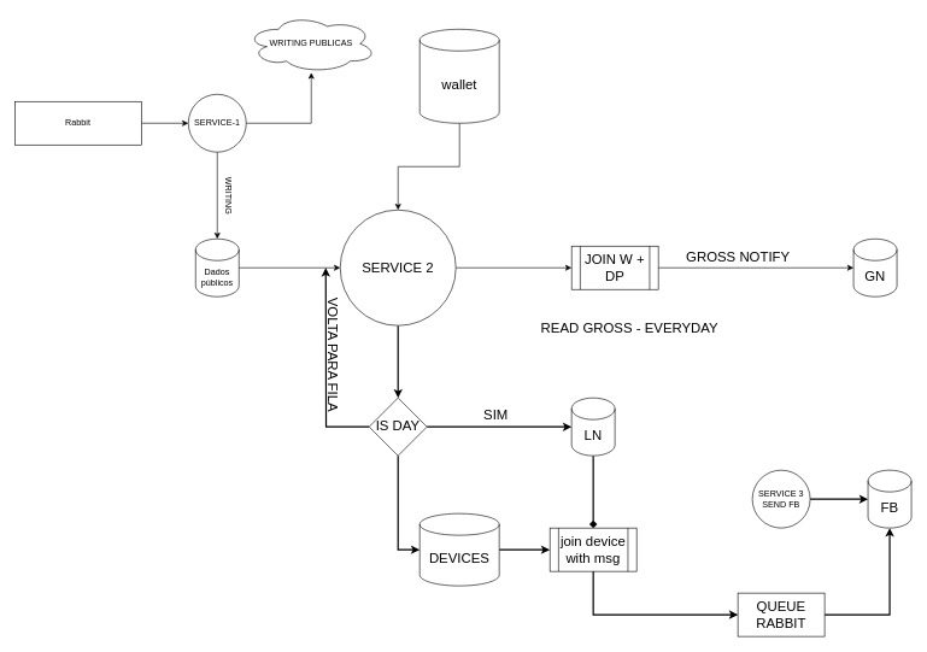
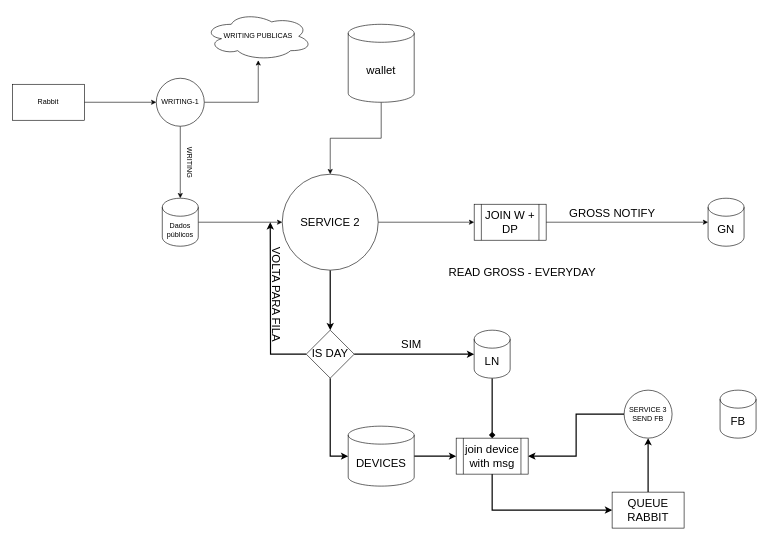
  <mxCell id="0" />
  <mxCell id="1" parent="0" />
  <mxCell id="2" style="edgeStyle=orthogonalEdgeStyle;rounded=0;orthogonalLoop=1;jettySize=auto;html=1;exitX=1;exitY=0.5;exitDx=0;exitDy=0;" parent="1" source="3" target="8" edge="1"><mxGeometry relative="1" as="geometry" /></mxCell>
- <mxCell id="3" value="Rabbit" style="rounded=0;whiteSpace=wrap;html=1;" parent="1" vertex="1"><mxGeometry x="20" y="140" width="175" height="60" as="geometry" /></mxCell>
- <mxCell id="4" style="edgeStyle=orthogonalEdgeStyle;rounded=0;orthogonalLoop=1;jettySize=auto;html=1;fontSize=19;strokeWidth=2;" parent="1" source="5" target="32" edge="1"><mxGeometry relative="1" as="geometry" /></mxCell>
+ <mxCell id="3" value="Rabbit" style="rounded=0;whiteSpace=wrap;html=1;" parent="1" vertex="1"><mxGeometry y="140" width="120" height="60" as="geometry" x="20" /></mxCell>
+ <mxCell id="4" style="edgeStyle=orthogonalEdgeStyle;rounded=0;orthogonalLoop=1;jettySize=auto;html=1;fontSize=19;strokeWidth=2;" parent="1" source="5" target="37" edge="1"><mxGeometry relative="1" as="geometry" /></mxCell>
  <mxCell id="5" value="SERVICE 3&lt;br&gt;SEND FB" style="ellipse;whiteSpace=wrap;html=1;aspect=fixed;" parent="1" vertex="1"><mxGeometry x="1040" y="650" width="80" height="80" as="geometry" /></mxCell>
  <mxCell id="6" style="edgeStyle=orthogonalEdgeStyle;rounded=0;orthogonalLoop=1;jettySize=auto;html=1;exitX=1;exitY=0.5;exitDx=0;exitDy=0;" parent="1" source="8" target="9" edge="1"><mxGeometry relative="1" as="geometry" /></mxCell>
  <mxCell id="7" style="edgeStyle=orthogonalEdgeStyle;rounded=0;orthogonalLoop=1;jettySize=auto;html=1;exitX=0.5;exitY=1;exitDx=0;exitDy=0;" parent="1" source="8" target="11" edge="1"><mxGeometry relative="1" as="geometry" /></mxCell>
- <mxCell id="8" value="SERVICE-1" style="ellipse;whiteSpace=wrap;html=1;aspect=fixed;" parent="1" vertex="1"><mxGeometry x="260" y="130" width="80" height="80" as="geometry" /></mxCell>
+ <mxCell id="8" value="WRITING-1" style="ellipse;whiteSpace=wrap;html=1;aspect=fixed;" parent="1" vertex="1"><mxGeometry x="260" y="130" width="80" height="80" as="geometry" /></mxCell>
  <mxCell id="9" value="WRITING PUBLICAS" style="ellipse;shape=cloud;whiteSpace=wrap;html=1;" parent="1" vertex="1"><mxGeometry x="340" y="20" width="180" height="80" as="geometry" /></mxCell>
  <mxCell id="10" style="edgeStyle=orthogonalEdgeStyle;rounded=0;orthogonalLoop=1;jettySize=auto;html=1;entryX=0;entryY=0.5;entryDx=0;entryDy=0;fontSize=19;" parent="1" source="11" target="17" edge="1"><mxGeometry relative="1" as="geometry" /></mxCell>
  <mxCell id="11" value="Dados&lt;br&gt;públicos" style="shape=cylinder3;whiteSpace=wrap;html=1;boundedLbl=1;backgroundOutline=1;size=15;" parent="1" vertex="1"><mxGeometry x="270" y="330" width="60" height="80" as="geometry" /></mxCell>
  <mxCell id="12" value="WRITING" style="text;html=1;align=center;verticalAlign=middle;resizable=0;points=[];autosize=1;strokeColor=none;fillColor=none;rotation=90;" parent="1" vertex="1"><mxGeometry x="280" y="260" width="70" height="20" as="geometry" /></mxCell>
  <mxCell id="13" style="edgeStyle=orthogonalEdgeStyle;rounded=0;orthogonalLoop=1;jettySize=auto;html=1;fontSize=19;" parent="1" source="14" target="17" edge="1"><mxGeometry relative="1" as="geometry" /></mxCell>
  <mxCell id="14" value="&lt;font style=&quot;font-size: 19px&quot;&gt;wallet&lt;/font&gt;" style="shape=cylinder3;whiteSpace=wrap;html=1;boundedLbl=1;backgroundOutline=1;size=15;" parent="1" vertex="1"><mxGeometry x="580" y="40" width="110" height="130" as="geometry" /></mxCell>
  <mxCell id="15" style="edgeStyle=orthogonalEdgeStyle;rounded=0;orthogonalLoop=1;jettySize=auto;html=1;fontSize=19;" parent="1" source="17" target="19" edge="1"><mxGeometry relative="1" as="geometry" /></mxCell>
  <mxCell id="16" style="edgeStyle=orthogonalEdgeStyle;rounded=0;orthogonalLoop=1;jettySize=auto;html=1;fontSize=19;strokeWidth=2;" parent="1" source="17" target="26" edge="1"><mxGeometry relative="1" as="geometry" /></mxCell>
  <mxCell id="17" value="SERVICE 2" style="ellipse;whiteSpace=wrap;html=1;aspect=fixed;fontSize=19;" parent="1" vertex="1"><mxGeometry x="470" y="290" width="160" height="160" as="geometry" /></mxCell>
  <mxCell id="18" style="edgeStyle=orthogonalEdgeStyle;rounded=0;orthogonalLoop=1;jettySize=auto;html=1;fontSize=19;" parent="1" source="19" target="20" edge="1"><mxGeometry relative="1" as="geometry" /></mxCell>
  <mxCell id="19" value="JOIN W + DP" style="shape=process;whiteSpace=wrap;html=1;backgroundOutline=1;fontSize=19;" parent="1" vertex="1"><mxGeometry x="790" y="340" width="120" height="60" as="geometry" /></mxCell>
  <mxCell id="20" value="GN" style="shape=cylinder3;whiteSpace=wrap;html=1;boundedLbl=1;backgroundOutline=1;size=15;fontSize=19;" parent="1" vertex="1"><mxGeometry x="1180" y="330" width="60" height="80" as="geometry" /></mxCell>
  <mxCell id="21" value="GROSS NOTIFY" style="text;html=1;align=center;verticalAlign=middle;resizable=0;points=[];autosize=1;strokeColor=none;fillColor=none;fontSize=19;" parent="1" vertex="1"><mxGeometry x="940" y="340" width="160" height="30" as="geometry" /></mxCell>
  <mxCell id="22" value="READ GROSS - EVERYDAY" style="text;html=1;align=center;verticalAlign=middle;resizable=0;points=[];autosize=1;strokeColor=none;fillColor=none;fontSize=19;" parent="1" vertex="1"><mxGeometry x="740" y="440" width="260" height="30" as="geometry" /></mxCell>
  <mxCell id="23" style="edgeStyle=orthogonalEdgeStyle;rounded=0;orthogonalLoop=1;jettySize=auto;html=1;exitX=1;exitY=0.5;exitDx=0;exitDy=0;fontSize=19;strokeWidth=2;entryX=0;entryY=0.5;entryDx=0;entryDy=0;entryPerimeter=0;" parent="1" source="26" target="28" edge="1"><mxGeometry relative="1" as="geometry"><mxPoint x="780" y="590" as="targetPoint" /><Array as="points" /></mxGeometry></mxCell>
  <mxCell id="24" style="edgeStyle=orthogonalEdgeStyle;rounded=0;orthogonalLoop=1;jettySize=auto;html=1;fontSize=19;strokeWidth=2;" parent="1" source="26" edge="1"><mxGeometry relative="1" as="geometry"><mxPoint x="450" y="370" as="targetPoint" /></mxGeometry></mxCell>
  <mxCell id="25" style="edgeStyle=orthogonalEdgeStyle;rounded=0;orthogonalLoop=1;jettySize=auto;html=1;entryX=0;entryY=0.5;entryDx=0;entryDy=0;entryPerimeter=0;fontSize=19;strokeWidth=2;" parent="1" source="26" target="35" edge="1"><mxGeometry relative="1" as="geometry" /></mxCell>
  <mxCell id="26" value="IS DAY" style="rhombus;whiteSpace=wrap;html=1;fontSize=19;" parent="1" vertex="1"><mxGeometry x="510" y="550" width="80" height="80" as="geometry" /></mxCell>
  <mxCell id="27" style="edgeStyle=orthogonalEdgeStyle;rounded=0;orthogonalLoop=1;jettySize=auto;html=1;entryX=0.5;entryY=0;entryDx=0;entryDy=0;fontSize=19;strokeWidth=2;endArrow=diamond;" parent="1" source="28" target="37" edge="1"><mxGeometry relative="1" as="geometry" /></mxCell>
  <mxCell id="28" value="LN" style="shape=cylinder3;whiteSpace=wrap;html=1;boundedLbl=1;backgroundOutline=1;size=15;fontSize=19;" parent="1" vertex="1"><mxGeometry x="790" y="550" width="60" height="80" as="geometry" /></mxCell>
  <mxCell id="29" value="SIM" style="text;html=1;align=center;verticalAlign=middle;resizable=0;points=[];autosize=1;strokeColor=none;fillColor=none;fontSize=19;" parent="1" vertex="1"><mxGeometry x="660" y="560" width="50" height="30" as="geometry" /></mxCell>
- <mxCell id="30" style="edgeStyle=orthogonalEdgeStyle;rounded=0;orthogonalLoop=1;jettySize=auto;html=1;fontSize=19;strokeWidth=2;" parent="1" source="31" target="32" edge="1"><mxGeometry relative="1" as="geometry" /></mxCell>
+ <mxCell id="30" style="edgeStyle=orthogonalEdgeStyle;rounded=0;orthogonalLoop=1;jettySize=auto;html=1;fontSize=19;strokeWidth=2;" parent="1" source="31" target="5" edge="1"><mxGeometry relative="1" as="geometry" /></mxCell>
  <mxCell id="31" value="QUEUE RABBIT" style="rounded=0;whiteSpace=wrap;html=1;fontSize=19;" parent="1" vertex="1"><mxGeometry x="1020" y="820" width="120" height="60" as="geometry" /></mxCell>
  <mxCell id="32" value="FB" style="shape=cylinder3;whiteSpace=wrap;html=1;boundedLbl=1;backgroundOutline=1;size=15;fontSize=19;" parent="1" vertex="1"><mxGeometry x="1200" y="650" width="60" height="80" as="geometry" /></mxCell>
  <mxCell id="33" value="VOLTA PARA FILA" style="text;html=1;align=center;verticalAlign=middle;resizable=0;points=[];autosize=1;strokeColor=none;fillColor=none;fontSize=19;rotation=90;" parent="1" vertex="1"><mxGeometry x="375" y="475" width="170" height="30" as="geometry" /></mxCell>
  <mxCell id="34" style="edgeStyle=orthogonalEdgeStyle;rounded=0;orthogonalLoop=1;jettySize=auto;html=1;entryX=0;entryY=0.5;entryDx=0;entryDy=0;fontSize=19;strokeWidth=2;" parent="1" source="35" target="37" edge="1"><mxGeometry relative="1" as="geometry" /></mxCell>
  <mxCell id="35" value="DEVICES" style="shape=cylinder3;whiteSpace=wrap;html=1;boundedLbl=1;backgroundOutline=1;size=15;fontSize=19;" parent="1" vertex="1"><mxGeometry x="580" y="710" width="110" height="100" as="geometry" /></mxCell>
  <mxCell id="36" style="edgeStyle=orthogonalEdgeStyle;rounded=0;orthogonalLoop=1;jettySize=auto;html=1;entryX=0;entryY=0.5;entryDx=0;entryDy=0;fontSize=19;strokeWidth=2;exitX=0.5;exitY=1;exitDx=0;exitDy=0;" parent="1" source="37" target="31" edge="1"><mxGeometry relative="1" as="geometry" /></mxCell>
  <mxCell id="37" value="join device with msg" style="shape=process;whiteSpace=wrap;html=1;backgroundOutline=1;fontSize=19;" parent="1" vertex="1"><mxGeometry x="760" y="730" width="120" height="60" as="geometry" /></mxCell>
